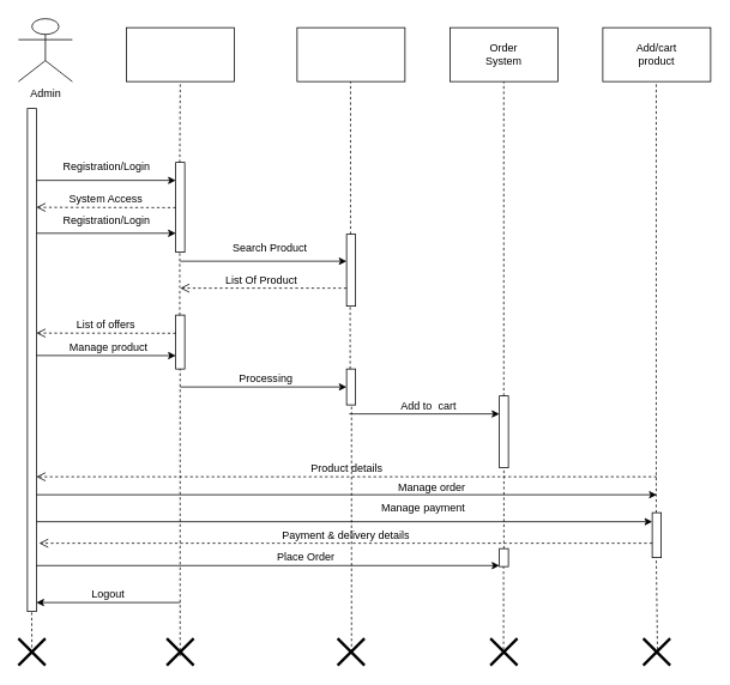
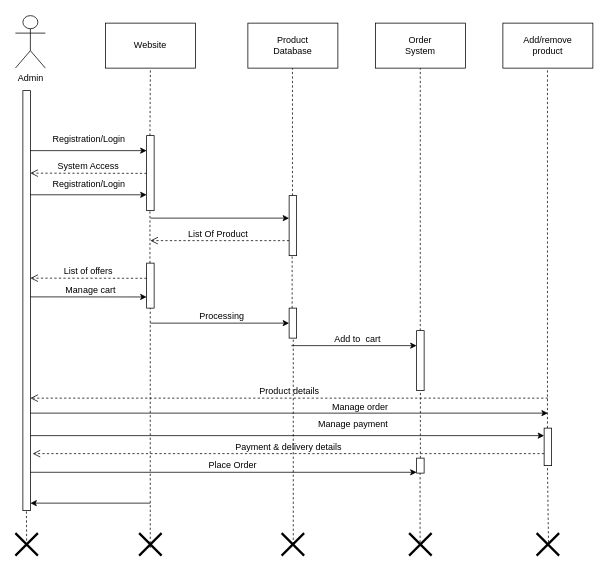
  <mxCell id="0" />
  <mxCell id="1" parent="0" />
- <mxCell id="2" value="&lt;font style=&quot;font-size: 12px;&quot;&gt;Admin&lt;/font&gt;" style="shape=umlActor;verticalLabelPosition=bottom;verticalAlign=top;html=1;outlineConnect=0;labelBackgroundColor=none;labelBorderColor=none;fontSize=12;" vertex="1" parent="1"><mxGeometry x="20" y="20" width="60" height="70" as="geometry" /></mxCell>
+ <mxCell id="2" value="&lt;font style=&quot;font-size: 12px;&quot;&gt;Admin&lt;/font&gt;" style="shape=umlActor;verticalLabelPosition=bottom;verticalAlign=top;html=1;outlineConnect=0;labelBackgroundColor=none;labelBorderColor=none;fontSize=12;" vertex="1" parent="1"><mxGeometry x="20" y="20" width="40" height="70" as="geometry" /></mxCell>
  <mxCell id="3" value="" style="rounded=0;whiteSpace=wrap;html=1;labelBackgroundColor=none;labelBorderColor=none;fontSize=12;" vertex="1" parent="1"><mxGeometry x="140" y="30" width="120" height="60" as="geometry" /></mxCell>
  <mxCell id="4" value="" style="rounded=0;whiteSpace=wrap;html=1;labelBackgroundColor=none;labelBorderColor=none;fontSize=12;" vertex="1" parent="1"><mxGeometry x="330" y="30" width="120" height="60" as="geometry" /></mxCell>
  <mxCell id="5" value="" style="rounded=0;whiteSpace=wrap;html=1;labelBackgroundColor=none;labelBorderColor=none;fontSize=12;" vertex="1" parent="1"><mxGeometry x="500" y="30" width="120" height="60" as="geometry" /></mxCell>
  <mxCell id="6" value="" style="rounded=0;whiteSpace=wrap;html=1;labelBackgroundColor=none;labelBorderColor=none;fontSize=12;" vertex="1" parent="1"><mxGeometry x="670" y="30" width="120" height="60" as="geometry" /></mxCell>
  <mxCell id="7" value="" style="html=1;points=[];perimeter=orthogonalPerimeter;outlineConnect=0;targetShapes=umlLifeline;portConstraint=eastwest;newEdgeStyle={&quot;edgeStyle&quot;:&quot;elbowEdgeStyle&quot;,&quot;elbow&quot;:&quot;vertical&quot;,&quot;curved&quot;:0,&quot;rounded&quot;:0};labelBackgroundColor=none;labelBorderColor=none;fontSize=12;" vertex="1" parent="1"><mxGeometry x="195" y="180" width="10" height="100" as="geometry" /></mxCell>
  <mxCell id="8" value="" style="endArrow=none;dashed=1;html=1;rounded=0;entryX=0.5;entryY=1;entryDx=0;entryDy=0;labelBackgroundColor=none;labelBorderColor=none;fontSize=12;" edge="1" parent="1" target="3"><mxGeometry width="50" height="50" relative="1" as="geometry"><mxPoint x="199.44" y="180" as="sourcePoint" /><mxPoint x="199.44" y="120" as="targetPoint" /><Array as="points"><mxPoint x="199.44" y="180" /></Array></mxGeometry></mxCell>
  <mxCell id="9" value="" style="endArrow=none;dashed=1;html=1;rounded=0;labelBackgroundColor=none;labelBorderColor=none;fontSize=12;" edge="1" parent="1" source="18"><mxGeometry width="50" height="50" relative="1" as="geometry"><mxPoint x="389.44" y="180" as="sourcePoint" /><mxPoint x="389.44" y="90" as="targetPoint" /></mxGeometry></mxCell>
  <mxCell id="10" value="" style="html=1;points=[];perimeter=orthogonalPerimeter;outlineConnect=0;targetShapes=umlLifeline;portConstraint=eastwest;newEdgeStyle={&quot;edgeStyle&quot;:&quot;elbowEdgeStyle&quot;,&quot;elbow&quot;:&quot;vertical&quot;,&quot;curved&quot;:0,&quot;rounded&quot;:0};labelBackgroundColor=none;labelBorderColor=none;fontSize=12;" vertex="1" parent="1"><mxGeometry x="30" y="120" width="10" height="560" as="geometry" /></mxCell>
  <mxCell id="11" value="" style="endArrow=classic;html=1;rounded=0;labelBackgroundColor=none;labelBorderColor=none;fontSize=12;" edge="1" parent="1" target="7"><mxGeometry width="50" height="50" relative="1" as="geometry"><mxPoint x="40" y="200" as="sourcePoint" /><mxPoint x="180" y="200" as="targetPoint" /></mxGeometry></mxCell>
  <mxCell id="12" value="" style="endArrow=classic;html=1;rounded=0;labelBackgroundColor=none;labelBorderColor=none;fontSize=12;" edge="1" parent="1" target="7"><mxGeometry width="50" height="50" relative="1" as="geometry"><mxPoint x="40" y="258.89" as="sourcePoint" /><mxPoint x="170" y="258.89" as="targetPoint" /></mxGeometry></mxCell>
  <mxCell id="13" value="&lt;font style=&quot;font-size: 12px;&quot;&gt;System Access&lt;/font&gt;" style="html=1;verticalAlign=bottom;endArrow=open;dashed=1;endSize=8;edgeStyle=elbowEdgeStyle;elbow=vertical;curved=0;rounded=0;labelBackgroundColor=none;labelBorderColor=none;fontSize=12;" edge="1" parent="1"><mxGeometry relative="1" as="geometry"><mxPoint x="195" y="230.33" as="sourcePoint" /><mxPoint x="40" y="230.441" as="targetPoint" /></mxGeometry></mxCell>
  <mxCell id="14" value="" style="html=1;points=[];perimeter=orthogonalPerimeter;outlineConnect=0;targetShapes=umlLifeline;portConstraint=eastwest;newEdgeStyle={&quot;edgeStyle&quot;:&quot;elbowEdgeStyle&quot;,&quot;elbow&quot;:&quot;vertical&quot;,&quot;curved&quot;:0,&quot;rounded&quot;:0};labelBackgroundColor=none;labelBorderColor=none;fontSize=12;" vertex="1" parent="1"><mxGeometry x="195" y="350" width="10" height="60" as="geometry" /></mxCell>
  <mxCell id="15" value="" style="endArrow=none;dashed=1;html=1;rounded=0;labelBackgroundColor=none;labelBorderColor=none;fontSize=12;" edge="1" parent="1"><mxGeometry width="50" height="50" relative="1" as="geometry"><mxPoint x="199.44" y="350" as="sourcePoint" /><mxPoint x="199.44" y="280" as="targetPoint" /></mxGeometry></mxCell>
  <mxCell id="16" value="&lt;font style=&quot;font-size: 12px;&quot;&gt;List of offers&lt;/font&gt;" style="html=1;verticalAlign=bottom;endArrow=open;dashed=1;endSize=8;edgeStyle=elbowEdgeStyle;elbow=vertical;curved=0;rounded=0;labelBackgroundColor=none;labelBorderColor=none;fontSize=12;" edge="1" parent="1"><mxGeometry relative="1" as="geometry"><mxPoint x="195" y="370.22" as="sourcePoint" /><mxPoint x="40" y="370.331" as="targetPoint" /></mxGeometry></mxCell>
  <mxCell id="17" value="" style="endArrow=classic;html=1;rounded=0;labelBackgroundColor=none;labelBorderColor=none;fontSize=12;" edge="1" parent="1"><mxGeometry width="50" height="50" relative="1" as="geometry"><mxPoint x="40" y="395" as="sourcePoint" /><mxPoint x="195" y="395.11" as="targetPoint" /></mxGeometry></mxCell>
  <mxCell id="18" value="" style="html=1;points=[];perimeter=orthogonalPerimeter;outlineConnect=0;targetShapes=umlLifeline;portConstraint=eastwest;newEdgeStyle={&quot;edgeStyle&quot;:&quot;elbowEdgeStyle&quot;,&quot;elbow&quot;:&quot;vertical&quot;,&quot;curved&quot;:0,&quot;rounded&quot;:0};labelBackgroundColor=none;labelBorderColor=none;fontSize=12;" vertex="1" parent="1"><mxGeometry x="385" y="260" width="10" height="80" as="geometry" /></mxCell>
  <mxCell id="19" value="" style="endArrow=classic;html=1;rounded=0;labelBackgroundColor=none;labelBorderColor=none;fontSize=12;" edge="1" parent="1" target="18"><mxGeometry width="50" height="50" relative="1" as="geometry"><mxPoint x="200" y="290" as="sourcePoint" /><mxPoint x="380" y="290" as="targetPoint" /></mxGeometry></mxCell>
  <mxCell id="20" value="List Of Product" style="html=1;verticalAlign=bottom;endArrow=open;dashed=1;endSize=8;edgeStyle=elbowEdgeStyle;elbow=vertical;curved=0;rounded=0;labelBackgroundColor=none;labelBorderColor=none;fontSize=12;" edge="1" parent="1"><mxGeometry x="0.027" relative="1" as="geometry"><mxPoint x="385" y="320" as="sourcePoint" /><mxPoint x="200" y="320" as="targetPoint" /><mxPoint as="offset" /></mxGeometry></mxCell>
  <mxCell id="21" value="" style="html=1;points=[];perimeter=orthogonalPerimeter;outlineConnect=0;targetShapes=umlLifeline;portConstraint=eastwest;newEdgeStyle={&quot;edgeStyle&quot;:&quot;elbowEdgeStyle&quot;,&quot;elbow&quot;:&quot;vertical&quot;,&quot;curved&quot;:0,&quot;rounded&quot;:0};labelBackgroundColor=none;labelBorderColor=none;fontSize=12;" vertex="1" parent="1"><mxGeometry x="385" y="410" width="10" height="40" as="geometry" /></mxCell>
  <mxCell id="22" value="" style="endArrow=none;dashed=1;html=1;rounded=0;labelBackgroundColor=none;labelBorderColor=none;fontSize=12;" edge="1" parent="1" source="21"><mxGeometry width="50" height="50" relative="1" as="geometry"><mxPoint x="389" y="380" as="sourcePoint" /><mxPoint x="389" y="340" as="targetPoint" /></mxGeometry></mxCell>
  <mxCell id="23" value="" style="endArrow=none;dashed=1;html=1;rounded=0;exitX=0.495;exitY=0.658;exitDx=0;exitDy=0;exitPerimeter=0;labelBackgroundColor=none;labelBorderColor=none;fontSize=12;" edge="1" parent="1" source="35" target="14"><mxGeometry width="50" height="50" relative="1" as="geometry"><mxPoint x="199.44" y="600" as="sourcePoint" /><mxPoint x="199.88" y="430" as="targetPoint" /></mxGeometry></mxCell>
  <mxCell id="24" value="" style="endArrow=none;dashed=1;html=1;rounded=0;labelBackgroundColor=none;labelBorderColor=none;fontSize=12;" edge="1" parent="1" source="53"><mxGeometry width="50" height="50" relative="1" as="geometry"><mxPoint x="560" y="460" as="sourcePoint" /><mxPoint x="559.88" y="90" as="targetPoint" /></mxGeometry></mxCell>
  <mxCell id="25" value="" style="endArrow=none;dashed=1;html=1;rounded=0;labelBackgroundColor=none;labelBorderColor=none;fontSize=12;" edge="1" parent="1" source="26"><mxGeometry width="50" height="50" relative="1" as="geometry"><mxPoint x="729" y="540" as="sourcePoint" /><mxPoint x="729.44" y="90" as="targetPoint" /></mxGeometry></mxCell>
  <mxCell id="26" value="" style="html=1;points=[];perimeter=orthogonalPerimeter;outlineConnect=0;targetShapes=umlLifeline;portConstraint=eastwest;newEdgeStyle={&quot;edgeStyle&quot;:&quot;elbowEdgeStyle&quot;,&quot;elbow&quot;:&quot;vertical&quot;,&quot;curved&quot;:0,&quot;rounded&quot;:0};labelBackgroundColor=none;labelBorderColor=none;fontSize=12;" vertex="1" parent="1"><mxGeometry x="725" y="570" width="10" height="50" as="geometry" /></mxCell>
  <mxCell id="27" value="" style="endArrow=none;dashed=1;html=1;rounded=0;exitX=0.527;exitY=0.411;exitDx=0;exitDy=0;exitPerimeter=0;labelBackgroundColor=none;labelBorderColor=none;fontSize=12;" edge="1" parent="1" source="28"><mxGeometry width="50" height="50" relative="1" as="geometry"><mxPoint x="729.44" y="690" as="sourcePoint" /><mxPoint x="729.44" y="620" as="targetPoint" /></mxGeometry></mxCell>
  <mxCell id="28" value="" style="shape=umlDestroy;whiteSpace=wrap;html=1;strokeWidth=3;targetShapes=umlLifeline;labelBackgroundColor=none;labelBorderColor=none;fontSize=12;" vertex="1" parent="1"><mxGeometry x="715" y="710" width="30" height="30" as="geometry" /></mxCell>
  <mxCell id="29" value="" style="endArrow=none;dashed=1;html=1;rounded=0;labelBackgroundColor=none;labelBorderColor=none;fontSize=12;" edge="1" parent="1" source="30" target="53"><mxGeometry width="50" height="50" relative="1" as="geometry"><mxPoint x="560" y="590" as="sourcePoint" /><mxPoint x="559.44" y="540" as="targetPoint" /></mxGeometry></mxCell>
  <mxCell id="30" value="" style="html=1;points=[];perimeter=orthogonalPerimeter;outlineConnect=0;targetShapes=umlLifeline;portConstraint=eastwest;newEdgeStyle={&quot;edgeStyle&quot;:&quot;elbowEdgeStyle&quot;,&quot;elbow&quot;:&quot;vertical&quot;,&quot;curved&quot;:0,&quot;rounded&quot;:0};labelBackgroundColor=none;labelBorderColor=none;fontSize=12;" vertex="1" parent="1"><mxGeometry x="555" y="610" width="10" height="20" as="geometry" /></mxCell>
  <mxCell id="31" value="" style="endArrow=none;dashed=1;html=1;rounded=0;exitX=0.487;exitY=0.411;exitDx=0;exitDy=0;exitPerimeter=0;labelBackgroundColor=none;labelBorderColor=none;fontSize=12;" edge="1" parent="1" source="32" target="30"><mxGeometry width="50" height="50" relative="1" as="geometry"><mxPoint x="560" y="680" as="sourcePoint" /><mxPoint x="559.44" y="630" as="targetPoint" /></mxGeometry></mxCell>
  <mxCell id="32" value="" style="shape=umlDestroy;whiteSpace=wrap;html=1;strokeWidth=3;targetShapes=umlLifeline;labelBackgroundColor=none;labelBorderColor=none;fontSize=12;" vertex="1" parent="1"><mxGeometry x="545" y="710" width="30" height="30" as="geometry" /></mxCell>
  <mxCell id="33" value="" style="endArrow=none;dashed=1;html=1;rounded=0;exitX=0.518;exitY=0.5;exitDx=0;exitDy=0;exitPerimeter=0;labelBackgroundColor=none;labelBorderColor=none;fontSize=12;" edge="1" parent="1" source="34" target="21"><mxGeometry width="50" height="50" relative="1" as="geometry"><mxPoint x="389.67" y="660" as="sourcePoint" /><mxPoint x="389.55" y="460" as="targetPoint" /></mxGeometry></mxCell>
  <mxCell id="34" value="" style="shape=umlDestroy;whiteSpace=wrap;html=1;strokeWidth=3;targetShapes=umlLifeline;labelBackgroundColor=none;labelBorderColor=none;fontSize=12;" vertex="1" parent="1"><mxGeometry x="375" y="710" width="30" height="30" as="geometry" /></mxCell>
  <mxCell id="35" value="" style="shape=umlDestroy;whiteSpace=wrap;html=1;strokeWidth=3;targetShapes=umlLifeline;labelBackgroundColor=none;labelBorderColor=none;fontSize=12;" vertex="1" parent="1"><mxGeometry x="185" y="710" width="30" height="30" as="geometry" /></mxCell>
  <mxCell id="36" value="" style="endArrow=none;dashed=1;html=1;rounded=0;labelBackgroundColor=none;labelBorderColor=none;fontSize=12;" edge="1" parent="1"><mxGeometry width="50" height="50" relative="1" as="geometry"><mxPoint x="35" y="720" as="sourcePoint" /><mxPoint x="34.74" y="680" as="targetPoint" /></mxGeometry></mxCell>
  <mxCell id="37" value="" style="shape=umlDestroy;whiteSpace=wrap;html=1;strokeWidth=3;targetShapes=umlLifeline;labelBackgroundColor=none;labelBorderColor=none;fontSize=12;" vertex="1" parent="1"><mxGeometry x="20" y="710" width="30" height="30" as="geometry" /></mxCell>
  <mxCell id="38" value="" style="endArrow=classic;html=1;rounded=0;startSize=6;labelBackgroundColor=none;labelBorderColor=none;fontSize=12;" edge="1" parent="1"><mxGeometry width="50" height="50" relative="1" as="geometry"><mxPoint x="200" y="670" as="sourcePoint" /><mxPoint x="40" y="670" as="targetPoint" /></mxGeometry></mxCell>
  <mxCell id="39" value="" style="endArrow=classic;html=1;rounded=0;labelBackgroundColor=none;labelBorderColor=none;fontSize=12;" edge="1" parent="1"><mxGeometry width="50" height="50" relative="1" as="geometry"><mxPoint x="40" y="628.89" as="sourcePoint" /><mxPoint x="555" y="628.89" as="targetPoint" /></mxGeometry></mxCell>
+ <mxCell id="40" value="Website" style="text;html=1;strokeColor=none;fillColor=none;align=center;verticalAlign=middle;whiteSpace=wrap;rounded=0;labelBackgroundColor=none;labelBorderColor=none;fontSize=12;" vertex="1" parent="1"><mxGeometry x="170" y="45" width="60" height="30" as="geometry" /></mxCell>
+ <mxCell id="41" value="Product Database" style="text;html=1;strokeColor=none;fillColor=none;align=center;verticalAlign=middle;whiteSpace=wrap;rounded=0;labelBackgroundColor=none;labelBorderColor=none;fontSize=12;" vertex="1" parent="1"><mxGeometry x="360" y="45" width="60" height="30" as="geometry" /></mxCell>
  <mxCell id="42" value="Order System" style="text;html=1;strokeColor=none;fillColor=none;align=center;verticalAlign=middle;whiteSpace=wrap;rounded=0;labelBackgroundColor=none;labelBorderColor=none;fontSize=12;" vertex="1" parent="1"><mxGeometry x="530" y="45" width="60" height="30" as="geometry" /></mxCell>
- <mxCell id="43" value="Add/cart&lt;br&gt;product" style="text;html=1;strokeColor=none;fillColor=none;align=center;verticalAlign=middle;whiteSpace=wrap;rounded=0;labelBackgroundColor=none;labelBorderColor=none;fontSize=12;" vertex="1" parent="1"><mxGeometry x="700" y="40" width="60" height="40" as="geometry" /></mxCell>
+ <mxCell id="43" value="Add/remove&lt;br&gt;product" style="text;html=1;strokeColor=none;fillColor=none;align=center;verticalAlign=middle;whiteSpace=wrap;rounded=0;labelBackgroundColor=none;labelBorderColor=none;fontSize=12;" vertex="1" parent="1"><mxGeometry x="700" y="40" width="60" height="40" as="geometry" /></mxCell>
  <mxCell id="44" value="Registration/Login&amp;nbsp;" style="text;html=1;strokeColor=none;fillColor=none;align=center;verticalAlign=middle;whiteSpace=wrap;rounded=0;labelBackgroundColor=none;labelBorderColor=none;fontSize=12;" vertex="1" parent="1"><mxGeometry x="90" y="170" width="60" height="30" as="geometry" /></mxCell>
  <mxCell id="45" value="Registration/Login&amp;nbsp;" style="text;html=1;strokeColor=none;fillColor=none;align=center;verticalAlign=middle;whiteSpace=wrap;rounded=0;labelBackgroundColor=none;labelBorderColor=none;fontSize=12;" vertex="1" parent="1"><mxGeometry x="90" y="230" width="60" height="30" as="geometry" /></mxCell>
- <mxCell id="46" value="Search Product" style="text;html=1;strokeColor=none;fillColor=none;align=center;verticalAlign=middle;whiteSpace=wrap;rounded=0;labelBackgroundColor=none;labelBorderColor=none;fontSize=12;" vertex="1" parent="1"><mxGeometry x="250" y="260" width="100" height="30" as="geometry" /></mxCell>
- <mxCell id="47" value="Manage product" style="text;html=1;align=center;verticalAlign=middle;resizable=0;points=[];autosize=1;strokeColor=none;fillColor=none;labelBackgroundColor=none;labelBorderColor=none;fontSize=12;" vertex="1" parent="1"><mxGeometry x="65" y="371" width="110" height="30" as="geometry" /></mxCell>
+ <mxCell id="47" value="Manage cart" style="text;html=1;align=center;verticalAlign=middle;resizable=0;points=[];autosize=1;strokeColor=none;fillColor=none;labelBackgroundColor=none;labelBorderColor=none;fontSize=12;" vertex="1" parent="1"><mxGeometry x="65" y="371" width="110" height="30" as="geometry" /></mxCell>
  <mxCell id="48" value="" style="endArrow=classic;html=1;rounded=0;labelBackgroundColor=none;labelBorderColor=none;fontSize=12;" edge="1" parent="1"><mxGeometry width="50" height="50" relative="1" as="geometry"><mxPoint x="200" y="430" as="sourcePoint" /><mxPoint x="385" y="430" as="targetPoint" /></mxGeometry></mxCell>
  <mxCell id="49" value="&lt;font style=&quot;font-size: 12px;&quot;&gt;&lt;font style=&quot;font-size: 12px;&quot;&gt;Process&lt;/font&gt;ing&lt;/font&gt;" style="edgeLabel;html=1;align=center;verticalAlign=middle;resizable=0;points=[];labelBackgroundColor=none;labelBorderColor=none;fontSize=12;" vertex="1" connectable="0" parent="48"><mxGeometry x="-0.288" y="3" relative="1" as="geometry"><mxPoint x="28" y="-7" as="offset" /></mxGeometry></mxCell>
  <mxCell id="50" value="" style="endArrow=classic;html=1;rounded=0;entryX=0.5;entryY=0.25;entryDx=0;entryDy=0;entryPerimeter=0;labelBackgroundColor=none;labelBorderColor=none;fontSize=12;" edge="1" parent="1"><mxGeometry width="50" height="50" relative="1" as="geometry"><mxPoint x="388" y="460" as="sourcePoint" /><mxPoint x="555" y="460" as="targetPoint" /></mxGeometry></mxCell>
  <mxCell id="51" value="&lt;font style=&quot;font-size: 12px;&quot;&gt;Add to&amp;nbsp; cart&lt;/font&gt;" style="edgeLabel;html=1;align=center;verticalAlign=middle;resizable=0;points=[];labelBackgroundColor=none;labelBorderColor=none;fontSize=12;" vertex="1" connectable="0" parent="50"><mxGeometry x="-0.288" y="3" relative="1" as="geometry"><mxPoint x="28" y="-7" as="offset" /></mxGeometry></mxCell>
  <mxCell id="52" value="" style="endArrow=none;dashed=1;html=1;rounded=0;labelBackgroundColor=none;labelBorderColor=none;fontSize=12;" edge="1" parent="1" target="53"><mxGeometry width="50" height="50" relative="1" as="geometry"><mxPoint x="560" y="460" as="sourcePoint" /><mxPoint x="559.88" y="90" as="targetPoint" /></mxGeometry></mxCell>
  <mxCell id="53" value="" style="html=1;points=[];perimeter=orthogonalPerimeter;outlineConnect=0;targetShapes=umlLifeline;portConstraint=eastwest;newEdgeStyle={&quot;edgeStyle&quot;:&quot;elbowEdgeStyle&quot;,&quot;elbow&quot;:&quot;vertical&quot;,&quot;curved&quot;:0,&quot;rounded&quot;:0};labelBackgroundColor=none;labelBorderColor=none;fontSize=12;" vertex="1" parent="1"><mxGeometry x="555" y="440" width="10" height="80" as="geometry" /></mxCell>
  <mxCell id="54" value="&lt;font style=&quot;font-size: 12px;&quot;&gt;Product details&lt;/font&gt;" style="html=1;verticalAlign=bottom;endArrow=open;dashed=1;endSize=8;edgeStyle=elbowEdgeStyle;elbow=vertical;curved=0;rounded=0;labelBackgroundColor=none;labelBorderColor=none;fontSize=12;" edge="1" parent="1" target="10"><mxGeometry relative="1" as="geometry"><mxPoint x="730" y="530" as="sourcePoint" /><mxPoint x="200" y="530" as="targetPoint" /></mxGeometry></mxCell>
  <mxCell id="55" value="" style="endArrow=classic;html=1;rounded=0;labelBackgroundColor=none;labelBorderColor=none;fontSize=12;" edge="1" parent="1" source="10"><mxGeometry width="50" height="50" relative="1" as="geometry"><mxPoint x="200" y="550" as="sourcePoint" /><mxPoint x="730" y="550" as="targetPoint" /></mxGeometry></mxCell>
  <mxCell id="56" value="Manage order" style="text;strokeColor=none;align=center;fillColor=none;html=1;verticalAlign=middle;whiteSpace=wrap;rounded=0;labelBackgroundColor=none;labelBorderColor=none;fontSize=12;" vertex="1" parent="1"><mxGeometry x="440" y="520" width="80" height="44" as="geometry" /></mxCell>
  <mxCell id="57" value="" style="endArrow=classic;html=1;rounded=0;labelBackgroundColor=none;labelBorderColor=none;fontSize=12;" edge="1" parent="1" source="10"><mxGeometry width="50" height="50" relative="1" as="geometry"><mxPoint x="200" y="580" as="sourcePoint" /><mxPoint x="725" y="580" as="targetPoint" /></mxGeometry></mxCell>
  <mxCell id="58" value="Manage payment" style="text;html=1;align=center;verticalAlign=middle;resizable=0;points=[];autosize=1;strokeColor=none;fillColor=none;labelBackgroundColor=none;labelBorderColor=none;fontSize=12;" vertex="1" parent="1"><mxGeometry x="410" y="550" width="120" height="30" as="geometry" /></mxCell>
  <mxCell id="59" value="&lt;font style=&quot;font-size: 12px;&quot;&gt;Payment &amp;amp; delivery details&lt;/font&gt;" style="html=1;verticalAlign=bottom;endArrow=open;dashed=1;endSize=8;edgeStyle=elbowEdgeStyle;elbow=vertical;curved=0;rounded=0;entryX=1.305;entryY=0.865;entryDx=0;entryDy=0;entryPerimeter=0;labelBackgroundColor=none;labelBorderColor=none;fontSize=12;" edge="1" parent="1" source="26" target="10"><mxGeometry relative="1" as="geometry"><mxPoint x="720" y="600" as="sourcePoint" /><mxPoint x="200" y="600" as="targetPoint" /></mxGeometry></mxCell>
- <mxCell id="60" value="Place Order" style="text;html=1;strokeColor=none;fillColor=none;align=center;verticalAlign=middle;whiteSpace=wrap;rounded=0;labelBackgroundColor=none;labelBorderColor=none;fontSize=12;" vertex="1" parent="1"><mxGeometry x="300" y="605" width="80" height="30" as="geometry" /></mxCell>
- <mxCell id="61" value="Logout" style="text;html=1;strokeColor=none;fillColor=none;align=center;verticalAlign=middle;whiteSpace=wrap;rounded=0;labelBackgroundColor=none;labelBorderColor=none;fontSize=12;" vertex="1" parent="1"><mxGeometry x="90" y="646" width="60" height="30" as="geometry" /></mxCell>
+ <mxCell id="60" value="Place Order" style="text;html=1;strokeColor=none;fillColor=none;align=center;verticalAlign=middle;whiteSpace=wrap;rounded=0;labelBackgroundColor=none;labelBorderColor=none;fontSize=12;" vertex="1" parent="1"><mxGeometry x="270" y="605" width="80" height="30" as="geometry" /></mxCell>
